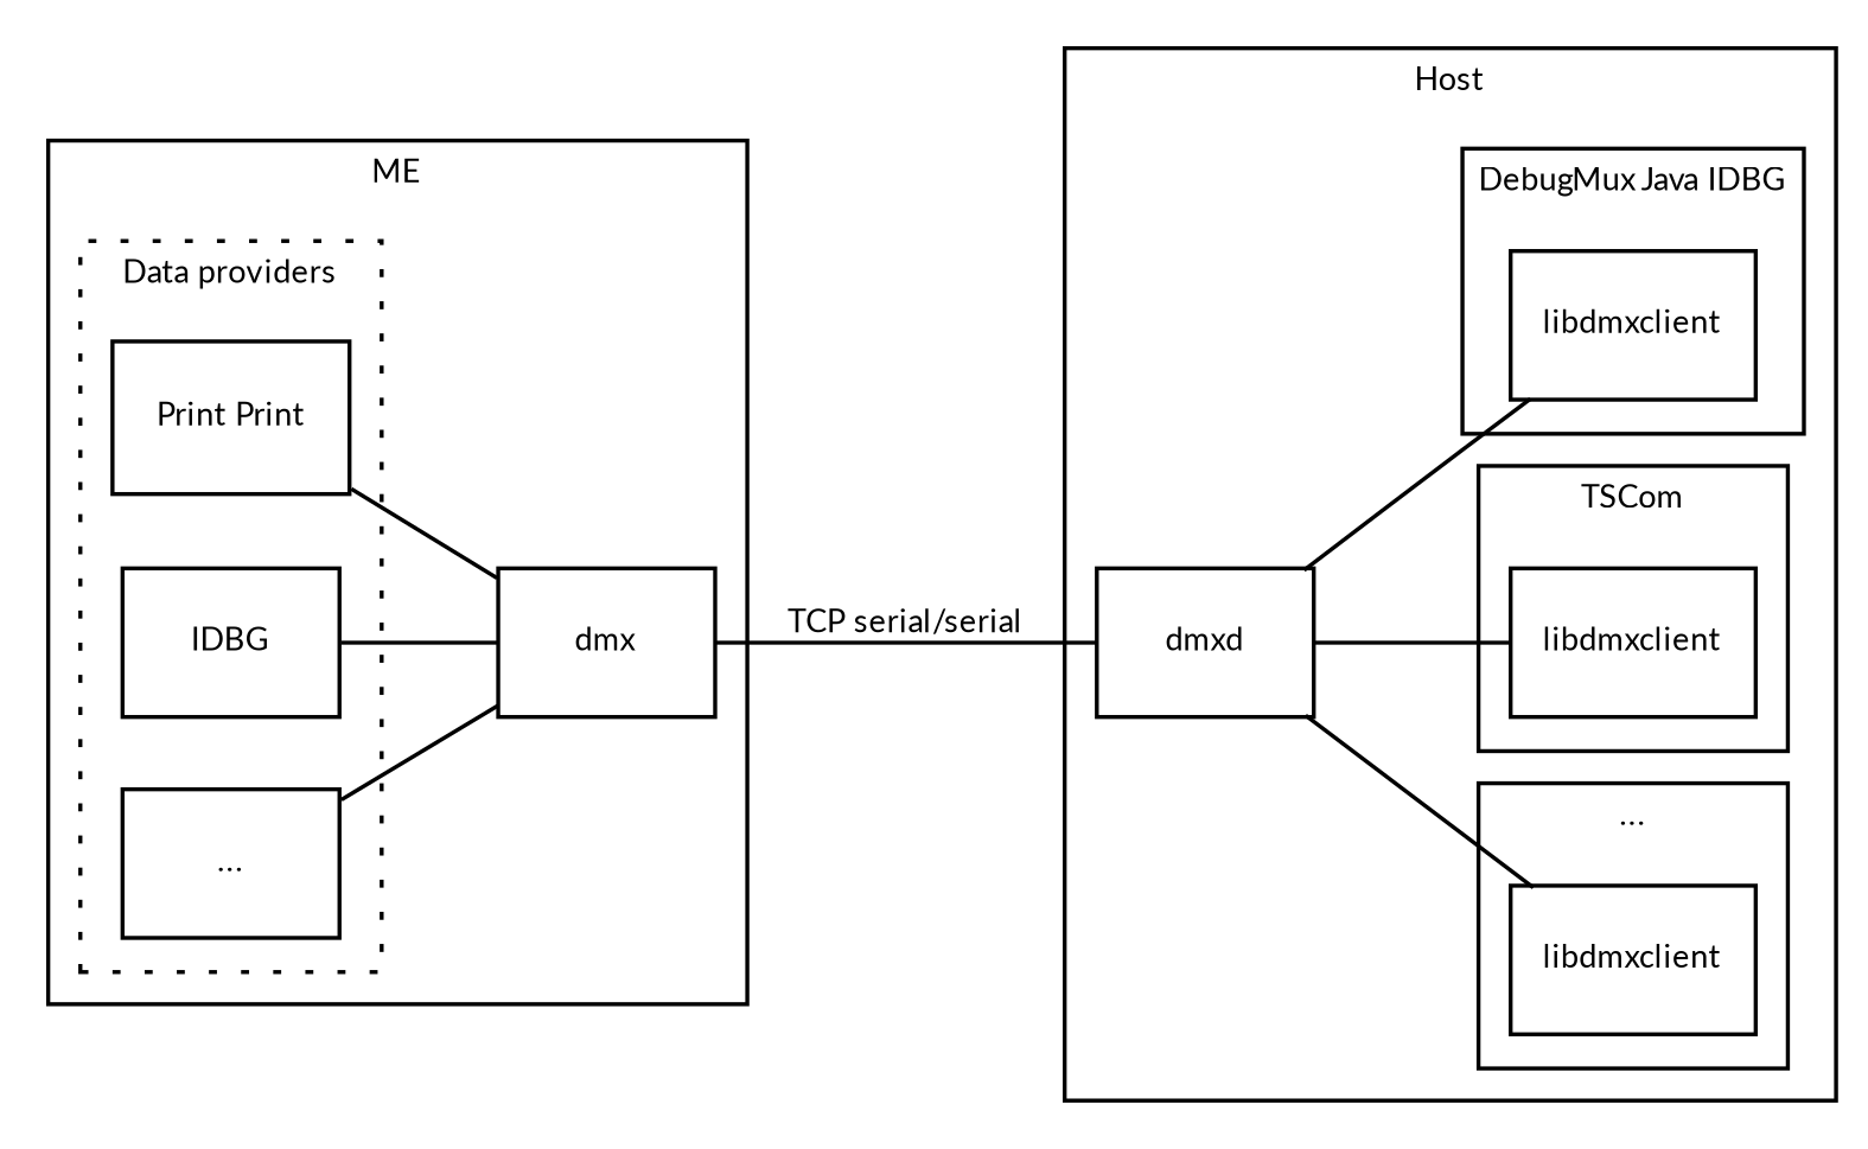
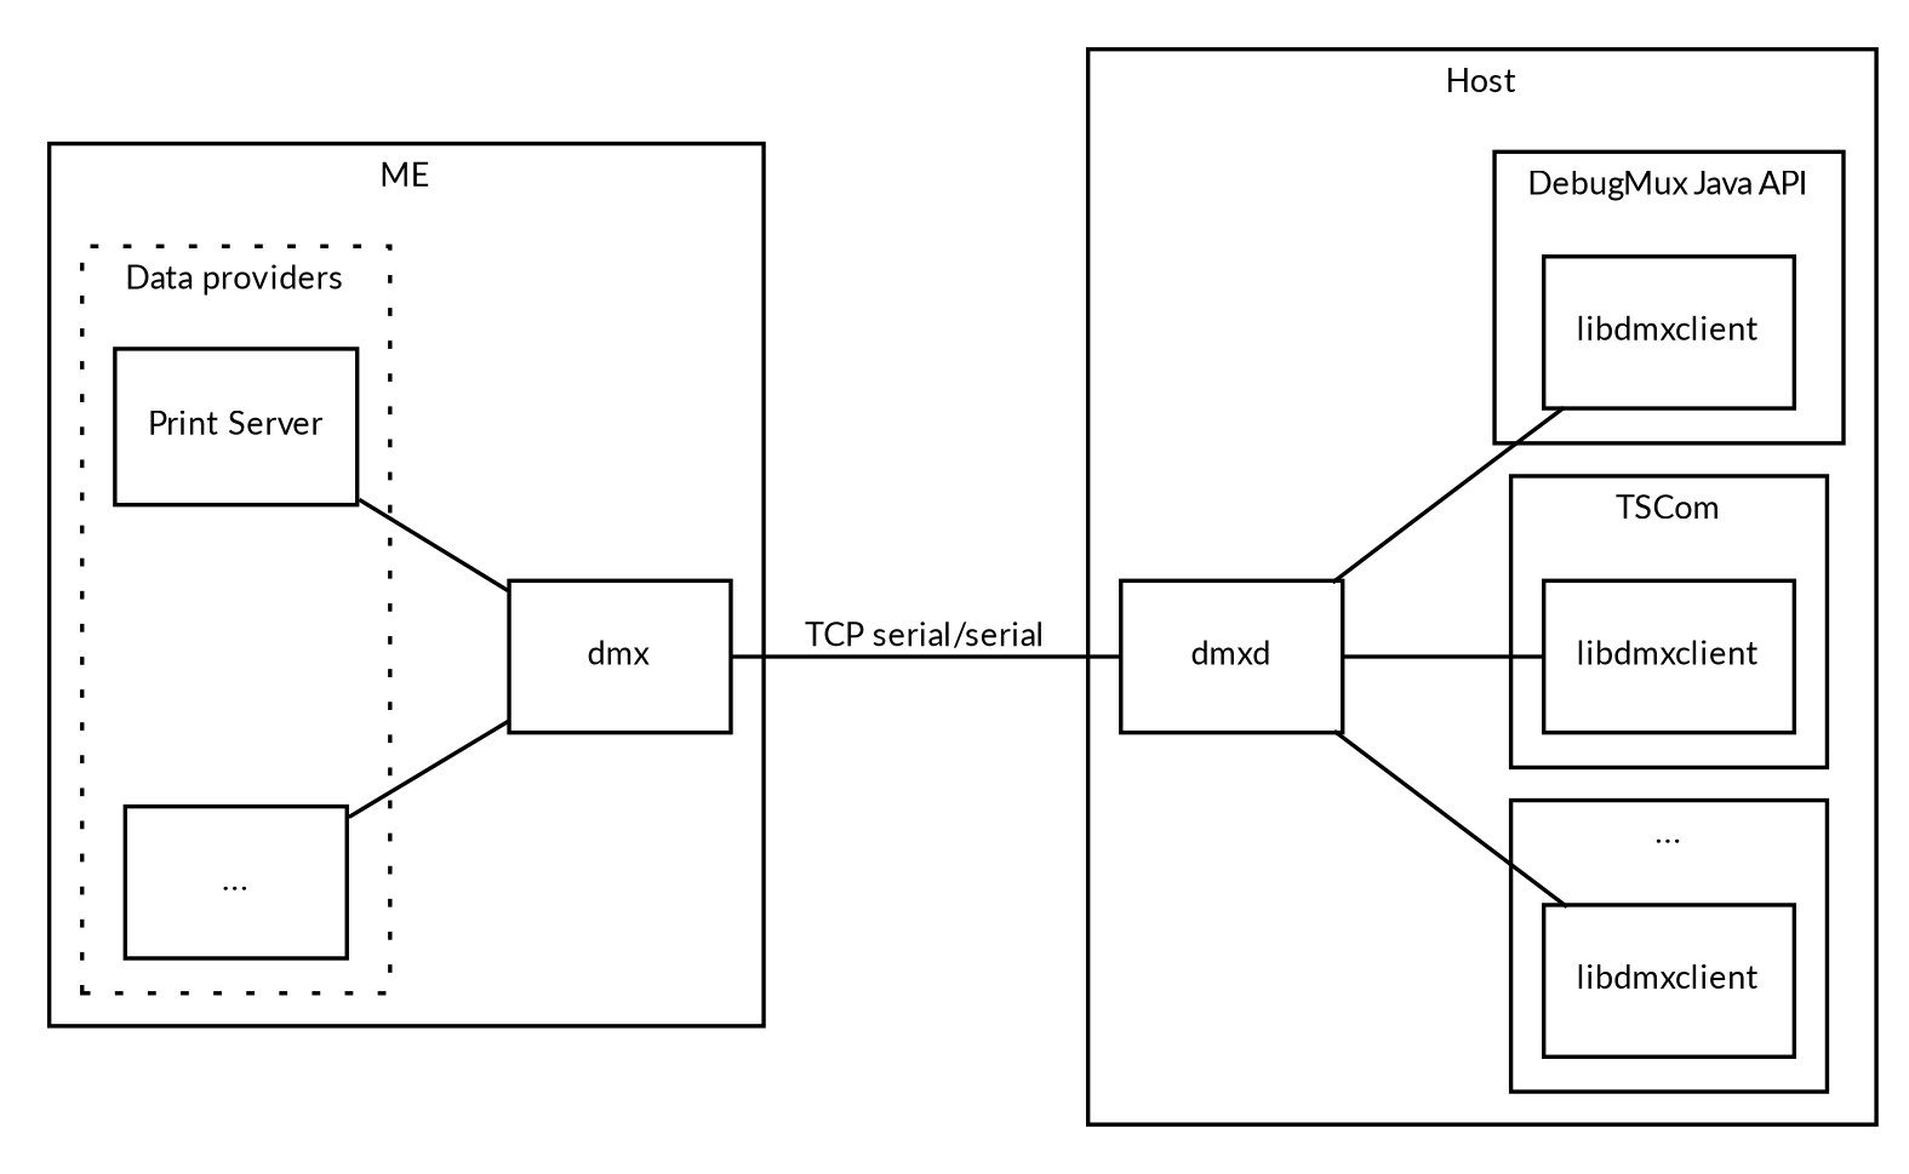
  graph {
    fontname=Lato
    fontsize=8
    rankdir=LR
    node [fontname=Lato fontsize=8 shape=record]
    edge [fontname=Lato fontsize=8]
    n1 [label="..."]
-   n2 [label=IDBG]
-   n3 [label="Print Print"]
+   n3 [label="Print Server"]
    n4 [label=dmx]
    n5 [label=libdmxclient]
    n6 [label=libdmxclient]
    n7 [label=libdmxclient]
    n8 [label=dmxd]
    subgraph cluster_1 {
      label=ME
      n4
      subgraph cluster_2 {
        label="Data providers"
        style=dotted
        n1
-       n2
        n3
      }
    }
    subgraph cluster_3 {
      label=Host
      n8
      subgraph cluster_4 {
        label="..."
        n5
      }
      subgraph cluster_5 {
        label=TSCom
        n6
      }
      subgraph cluster_6 {
-       label="DebugMux Java IDBG"
+       label="DebugMux Java API"
        n7
      }
    }
    n1 -- n4
-   n2 -- n4
    n3 -- n4
    n4 -- n8 [label="TCP serial/serial"]
    n8 -- n5
    n8 -- n6
    n8 -- n7
  }
